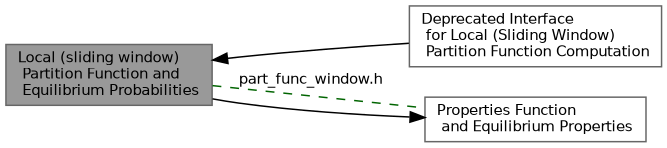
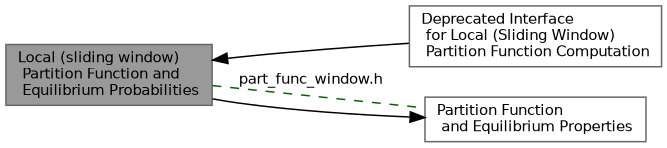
  digraph {
    rankdir=LR
    node [color=grey40 fillcolor=white fontname=Helvetica fontsize=10 shape=box style=filled]
    edge [dir=back fontname=Helvetica fontsize=10 labelfontname=Helvetica labelfontsize=10 shape=plaintext style=solid]
    n1 [color=gray40 fillcolor=grey60 fontcolor=black height=0.2 label="Local (sliding window)\l Partition Function and\l Equilibrium Probabilities" width=0.4]
    n2 [height=0.2 label="Deprecated Interface\l for Local (Sliding Window)\l Partition Function Computation" width=0.4]
-   n3 [height=0.2 label="Properties Function\l and Equilibrium Properties" width=0.4]
+   n3 [height=0.2 label="Partition Function\l and Equilibrium Properties" width=0.4]
    n1 -> n2
    n1 -> n3 [color=darkgreen dir=none label="part_func_window.h" style=dashed]
    n3 -> n1
  }
